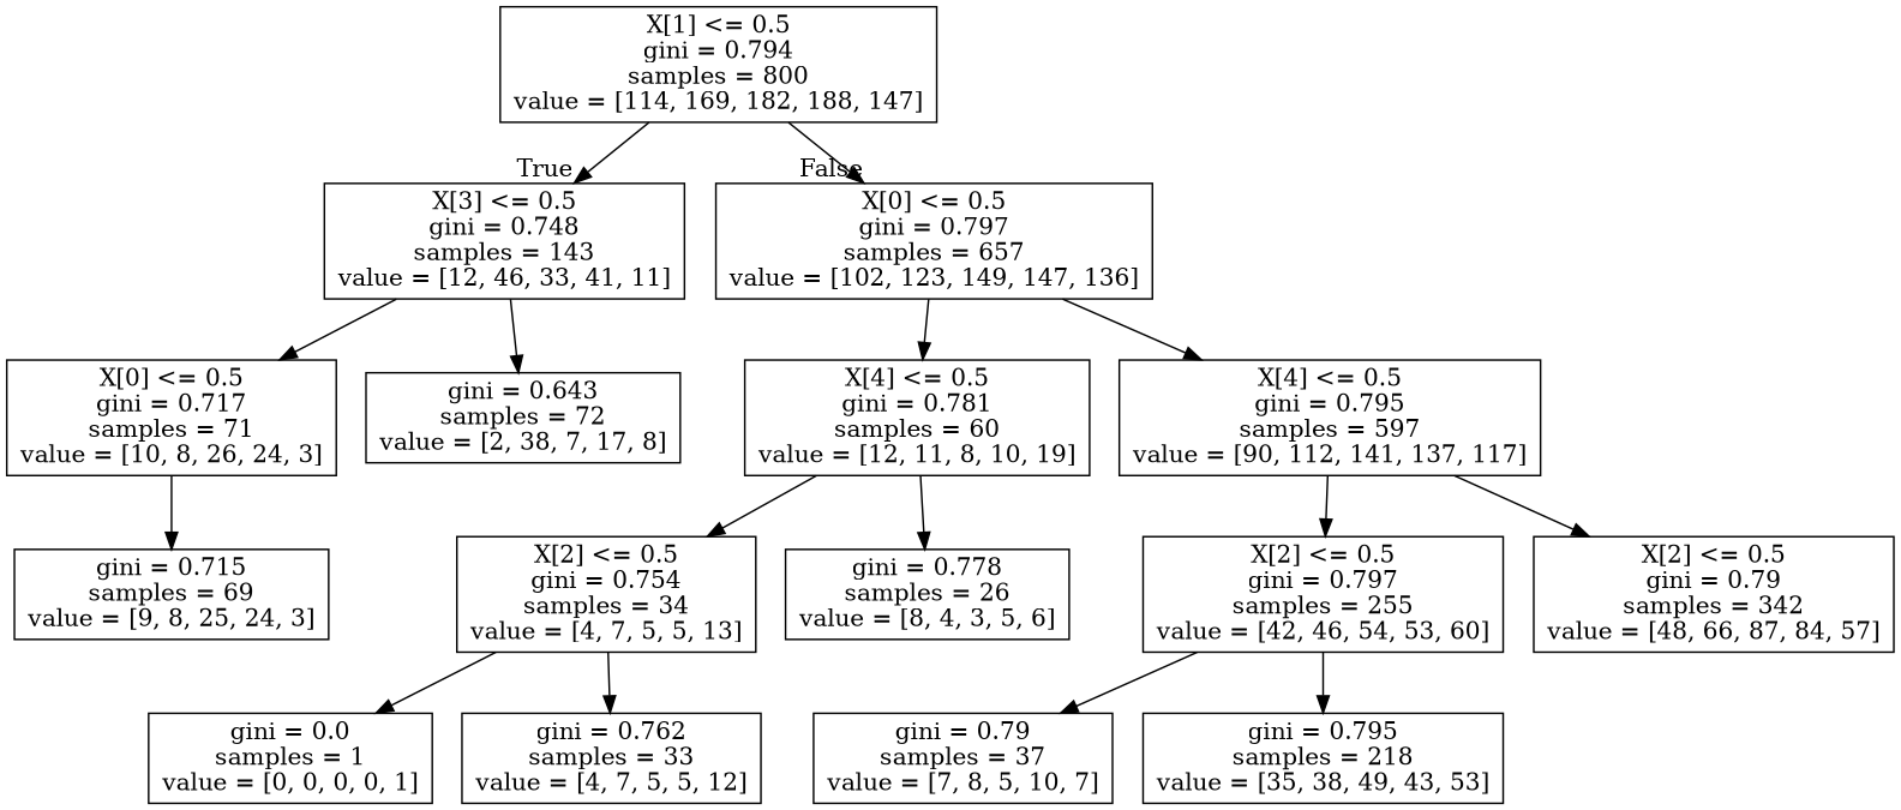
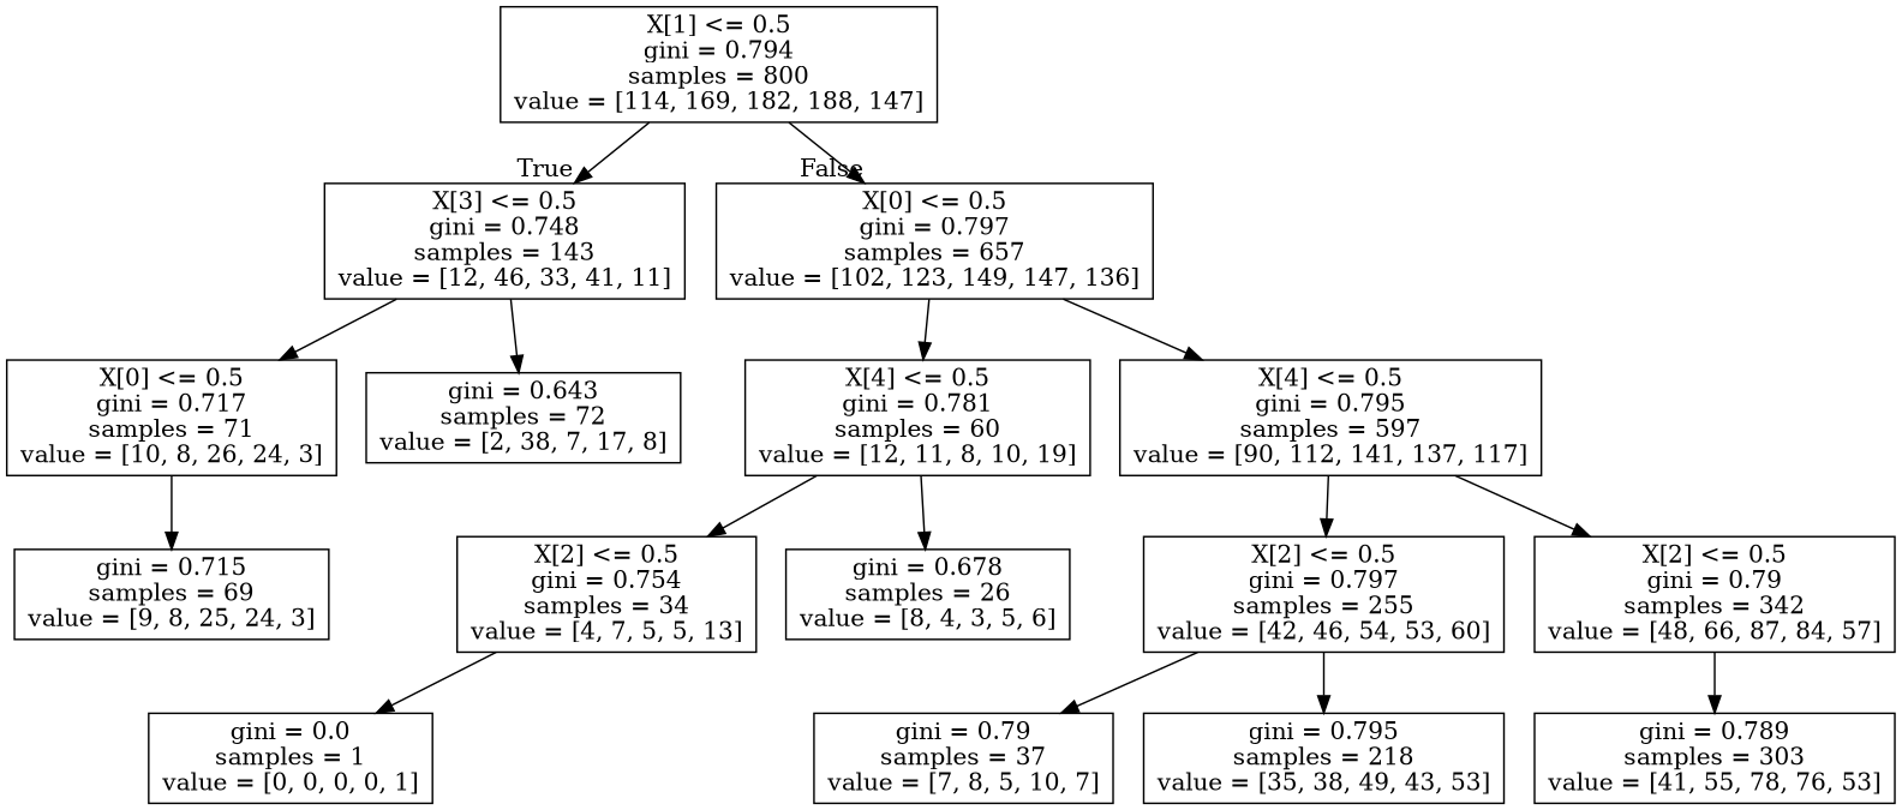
  digraph {
    node [shape=box]
    n1 [label="X[1] <= 0.5\ngini = 0.794\nsamples = 800\nvalue = [114, 169, 182, 188, 147]"]
    n2 [label="X[3] <= 0.5\ngini = 0.748\nsamples = 143\nvalue = [12, 46, 33, 41, 11]"]
    n3 [label="X[0] <= 0.5\ngini = 0.797\nsamples = 657\nvalue = [102, 123, 149, 147, 136]"]
    n4 [label="X[0] <= 0.5\ngini = 0.717\nsamples = 71\nvalue = [10, 8, 26, 24, 3]"]
    n5 [label="gini = 0.643\nsamples = 72\nvalue = [2, 38, 7, 17, 8]"]
    n6 [label="X[4] <= 0.5\ngini = 0.781\nsamples = 60\nvalue = [12, 11, 8, 10, 19]"]
    n7 [label="X[4] <= 0.5\ngini = 0.795\nsamples = 597\nvalue = [90, 112, 141, 137, 117]"]
    n8 [label="gini = 0.715\nsamples = 69\nvalue = [9, 8, 25, 24, 3]"]
    n9 [label="X[2] <= 0.5\ngini = 0.754\nsamples = 34\nvalue = [4, 7, 5, 5, 13]"]
-   n10 [label="gini = 0.778\nsamples = 26\nvalue = [8, 4, 3, 5, 6]"]
+   n10 [label="gini = 0.678\nsamples = 26\nvalue = [8, 4, 3, 5, 6]"]
    n11 [label="X[2] <= 0.5\ngini = 0.797\nsamples = 255\nvalue = [42, 46, 54, 53, 60]"]
    n12 [label="X[2] <= 0.5\ngini = 0.79\nsamples = 342\nvalue = [48, 66, 87, 84, 57]"]
    n13 [label="gini = 0.0\nsamples = 1\nvalue = [0, 0, 0, 0, 1]"]
-   n14 [label="gini = 0.762\nsamples = 33\nvalue = [4, 7, 5, 5, 12]"]
    n15 [label="gini = 0.79\nsamples = 37\nvalue = [7, 8, 5, 10, 7]"]
    n16 [label="gini = 0.795\nsamples = 218\nvalue = [35, 38, 49, 43, 53]"]
+   n17 [label="gini = 0.789\nsamples = 303\nvalue = [41, 55, 78, 76, 53]"]
    n1 -> n2 [headlabel=True labelangle=45 labeldistance=2.5]
    n1 -> n3 [headlabel=False labelangle=-45 labeldistance=2.5]
    n2 -> n4
    n2 -> n5
    n3 -> n6
    n3 -> n7
    n4 -> n8
    n6 -> n9
    n6 -> n10
    n7 -> n11
    n7 -> n12
    n9 -> n13
-   n9 -> n14
    n11 -> n15
    n11 -> n16
+   n12 -> n17
  }
